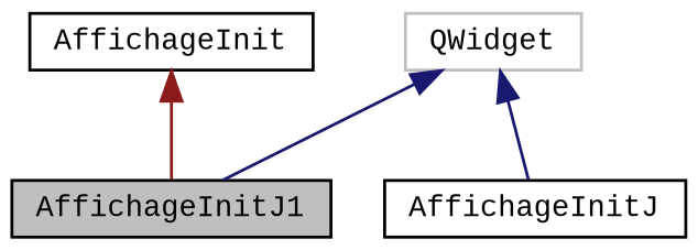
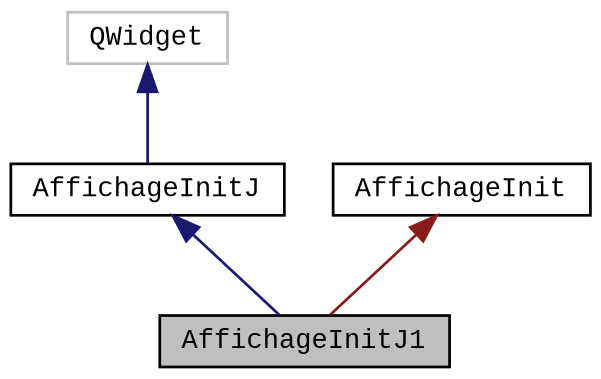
  digraph {
    fontname="Liberation Mono"
    node [color=black fillcolor=white fontname="Liberation Mono" fontsize=10 shape=record style=filled]
    edge [color=midnightblue dir=back fontname="Liberation Mono" fontsize=10 labelfontname=Helvetica labelfontsize=10 style=solid]
    n1 [fillcolor=grey75 fontcolor=black height=0.2 label=AffichageInitJ1 width=0.4]
    n2 [height=0.2 label=AffichageInitJ width=0.4]
    n3 [color=grey75 height=0.2 label=QWidget width=0.4]
    n4 [height=0.2 label=AffichageInit width=0.4]
-   n3 -> n1
+   n2 -> n1
    n3 -> n2
    n4 -> n1 [color=firebrick4]
  }
